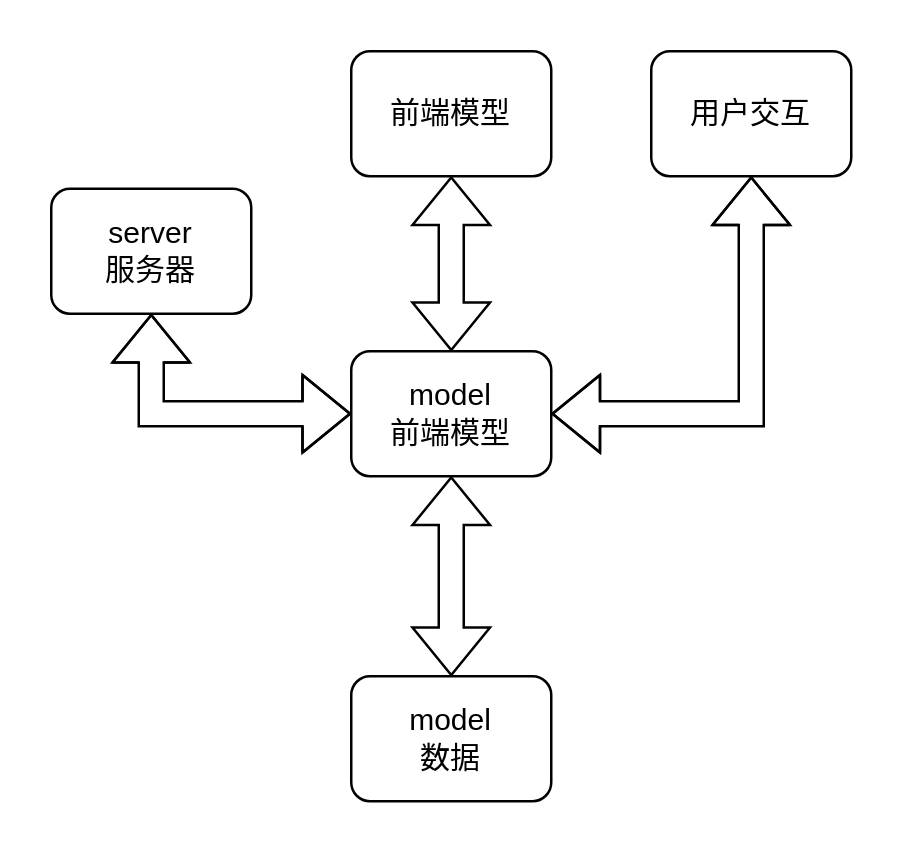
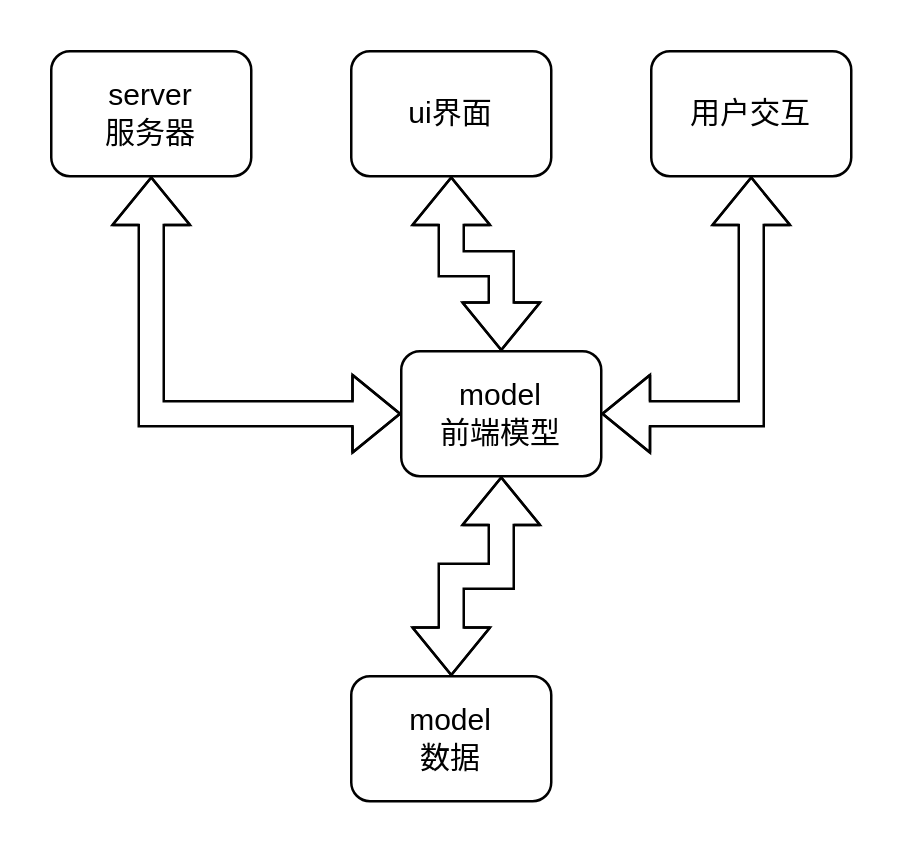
  <mxCell id="0" />
  <mxCell id="1" parent="0" />
  <mxCell id="2" style="edgeStyle=orthogonalEdgeStyle;rounded=0;orthogonalLoop=1;jettySize=auto;html=1;endArrow=classic;endFill=1;startArrow=classic;startFill=1;shape=flexArrow;" edge="1" parent="1" source="3" target="10"><mxGeometry relative="1" as="geometry" /></mxCell>
- <mxCell id="3" value="model&lt;br&gt;前端模型" style="rounded=1;whiteSpace=wrap;html=1;" vertex="1" parent="1"><mxGeometry x="140" y="140" width="80" height="50" as="geometry" /></mxCell>
+ <mxCell id="3" value="model&lt;br&gt;前端模型" style="rounded=1;whiteSpace=wrap;html=1;" vertex="1" parent="1"><mxGeometry x="160" y="140" width="80" height="50" as="geometry" /></mxCell>
  <mxCell id="4" style="edgeStyle=orthogonalEdgeStyle;rounded=0;orthogonalLoop=1;jettySize=auto;html=1;entryX=0;entryY=0.5;entryDx=0;entryDy=0;shape=flexArrow;startArrow=block;" edge="1" parent="1" source="5" target="3"><mxGeometry relative="1" as="geometry"><Array as="points"><mxPoint x="60" y="165" /></Array></mxGeometry></mxCell>
- <mxCell id="5" value="server&lt;div&gt;服务器&lt;/div&gt;" style="rounded=1;whiteSpace=wrap;html=1;" vertex="1" parent="1"><mxGeometry x="20" y="75" width="80" height="50" as="geometry" /></mxCell>
+ <mxCell id="5" value="server&lt;div&gt;服务器&lt;/div&gt;" style="rounded=1;whiteSpace=wrap;html=1;" vertex="1" parent="1"><mxGeometry x="20" y="20" width="80" height="50" as="geometry" /></mxCell>
  <mxCell id="6" style="edgeStyle=orthogonalEdgeStyle;rounded=0;orthogonalLoop=1;jettySize=auto;html=1;entryX=1;entryY=0.5;entryDx=0;entryDy=0;shape=flexArrow;startArrow=block;" edge="1" parent="1" source="7" target="3"><mxGeometry relative="1" as="geometry"><Array as="points"><mxPoint x="300" y="165" /></Array></mxGeometry></mxCell>
  <mxCell id="7" value="用户交互" style="rounded=1;whiteSpace=wrap;html=1;" vertex="1" parent="1"><mxGeometry x="260" y="20" width="80" height="50" as="geometry" /></mxCell>
  <mxCell id="8" style="edgeStyle=orthogonalEdgeStyle;rounded=0;orthogonalLoop=1;jettySize=auto;html=1;entryX=0.5;entryY=0;entryDx=0;entryDy=0;shape=flexArrow;startArrow=block;" edge="1" parent="1" source="9" target="3"><mxGeometry relative="1" as="geometry" /></mxCell>
- <mxCell id="9" value="前端模型" style="rounded=1;whiteSpace=wrap;html=1;" vertex="1" parent="1"><mxGeometry x="140" y="20" width="80" height="50" as="geometry" /></mxCell>
+ <mxCell id="9" value="ui界面" style="rounded=1;whiteSpace=wrap;html=1;" vertex="1" parent="1"><mxGeometry x="140" y="20" width="80" height="50" as="geometry" /></mxCell>
  <mxCell id="10" value="model&lt;div&gt;数据&lt;/div&gt;" style="rounded=1;whiteSpace=wrap;html=1;" vertex="1" parent="1"><mxGeometry x="140" y="270" width="80" height="50" as="geometry" /></mxCell>
